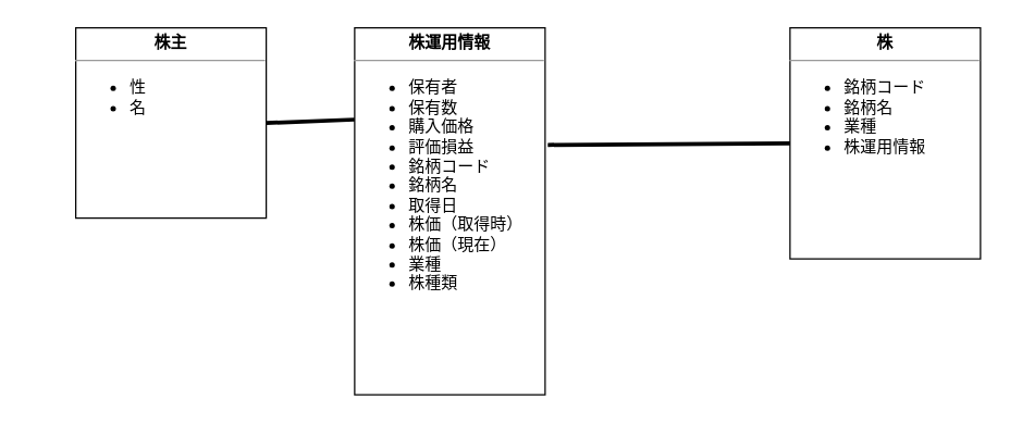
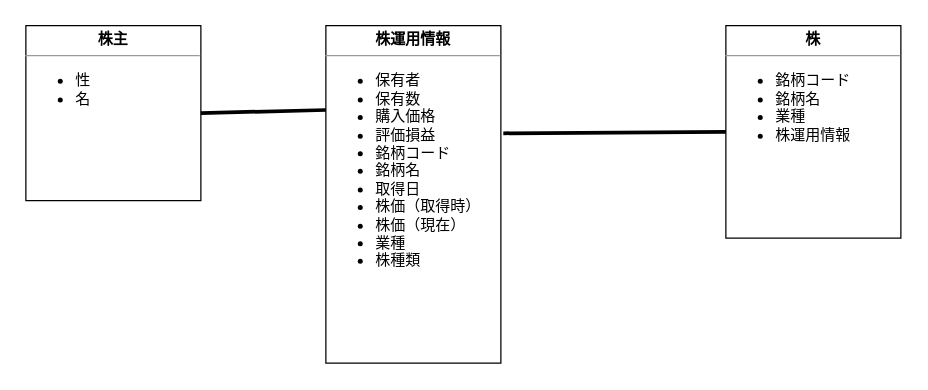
  <mxCell id="0" />
  <mxCell id="1" parent="0" />
- <mxCell id="2" value="&lt;p style=&quot;margin:0px;margin-top:4px;text-align:center;&quot;&gt;&lt;b&gt;株主&lt;/b&gt;&lt;/p&gt;&lt;hr size=&quot;1&quot;&gt;&lt;div style=&quot;height:2px;&quot;&gt;&lt;ul&gt;&lt;li&gt;性&lt;/li&gt;&lt;li&gt;名&lt;/li&gt;&lt;/ul&gt;&lt;/div&gt;" style="verticalAlign=top;align=left;overflow=fill;fontSize=12;fontFamily=Helvetica;html=1;" vertex="1" parent="1"><mxGeometry x="55" y="20" width="140" height="140" as="geometry" /></mxCell>
+ <mxCell id="2" value="&lt;p style=&quot;margin:0px;margin-top:4px;text-align:center;&quot;&gt;&lt;b&gt;株主&lt;/b&gt;&lt;/p&gt;&lt;hr size=&quot;1&quot;&gt;&lt;div style=&quot;height:2px;&quot;&gt;&lt;ul&gt;&lt;li&gt;性&lt;/li&gt;&lt;li&gt;名&lt;/li&gt;&lt;/ul&gt;&lt;/div&gt;" style="verticalAlign=top;align=left;overflow=fill;fontSize=12;fontFamily=Helvetica;html=1;" vertex="1" parent="1"><mxGeometry x="20" y="20" width="140" height="140" as="geometry" /></mxCell>
  <mxCell id="3" value="&lt;p style=&quot;margin:0px;margin-top:4px;text-align:center;&quot;&gt;&lt;b&gt;株&lt;/b&gt;&lt;/p&gt;&lt;hr size=&quot;1&quot;&gt;&lt;div style=&quot;height:2px;&quot;&gt;&lt;ul&gt;&lt;li&gt;銘柄コード&lt;/li&gt;&lt;li&gt;銘柄名&lt;/li&gt;&lt;li&gt;業種&lt;/li&gt;&lt;li&gt;株運用情報&lt;/li&gt;&lt;/ul&gt;&lt;/div&gt;" style="verticalAlign=top;align=left;overflow=fill;fontSize=12;fontFamily=Helvetica;html=1;" vertex="1" parent="1"><mxGeometry x="580" y="20" width="140" height="170" as="geometry" /></mxCell>
  <mxCell id="4" value="&lt;p style=&quot;margin:0px;margin-top:4px;text-align:center;&quot;&gt;&lt;b&gt;株運用情報&lt;/b&gt;&lt;/p&gt;&lt;hr size=&quot;1&quot;&gt;&lt;div style=&quot;height:2px;&quot;&gt;&lt;ul&gt;&lt;li&gt;保有者&lt;/li&gt;&lt;li&gt;保有数&lt;/li&gt;&lt;li&gt;購入価格&lt;/li&gt;&lt;li&gt;評価損益&lt;/li&gt;&lt;li&gt;銘柄コード&lt;/li&gt;&lt;li&gt;銘柄名&lt;/li&gt;&lt;li&gt;取得日&lt;/li&gt;&lt;li&gt;株価（取得時）&lt;/li&gt;&lt;li&gt;株価（現在）&lt;/li&gt;&lt;li&gt;業種&lt;/li&gt;&lt;li&gt;株種類&lt;/li&gt;&lt;/ul&gt;&lt;/div&gt;" style="verticalAlign=top;align=left;overflow=fill;fontSize=12;fontFamily=Helvetica;html=1;" vertex="1" parent="1"><mxGeometry x="260" y="20" width="140" height="270" as="geometry" /></mxCell>
  <mxCell id="5" value="" style="endArrow=none;startArrow=none;endFill=0;startFill=0;endSize=8;html=1;verticalAlign=bottom;labelBackgroundColor=none;strokeWidth=3;entryX=0;entryY=0.5;entryDx=0;entryDy=0;exitX=1.014;exitY=0.319;exitDx=0;exitDy=0;exitPerimeter=0;" edge="1" parent="1" source="4" target="3"><mxGeometry width="160" relative="1" as="geometry"><mxPoint x="330" y="80" as="sourcePoint" /><mxPoint x="650" y="30" as="targetPoint" /></mxGeometry></mxCell>
  <mxCell id="6" value="" style="endArrow=none;startArrow=none;endFill=0;startFill=0;endSize=8;html=1;verticalAlign=bottom;labelBackgroundColor=none;strokeWidth=3;exitX=1;exitY=0.5;exitDx=0;exitDy=0;entryX=0;entryY=0.25;entryDx=0;entryDy=0;" edge="1" parent="1" source="2" target="4"><mxGeometry width="160" relative="1" as="geometry"><mxPoint x="410" y="60" as="sourcePoint" /><mxPoint x="260" y="50" as="targetPoint" /></mxGeometry></mxCell>
